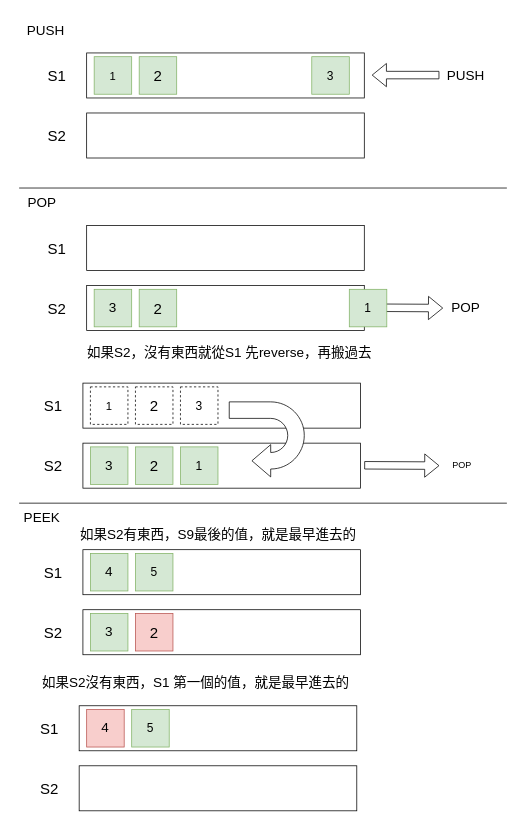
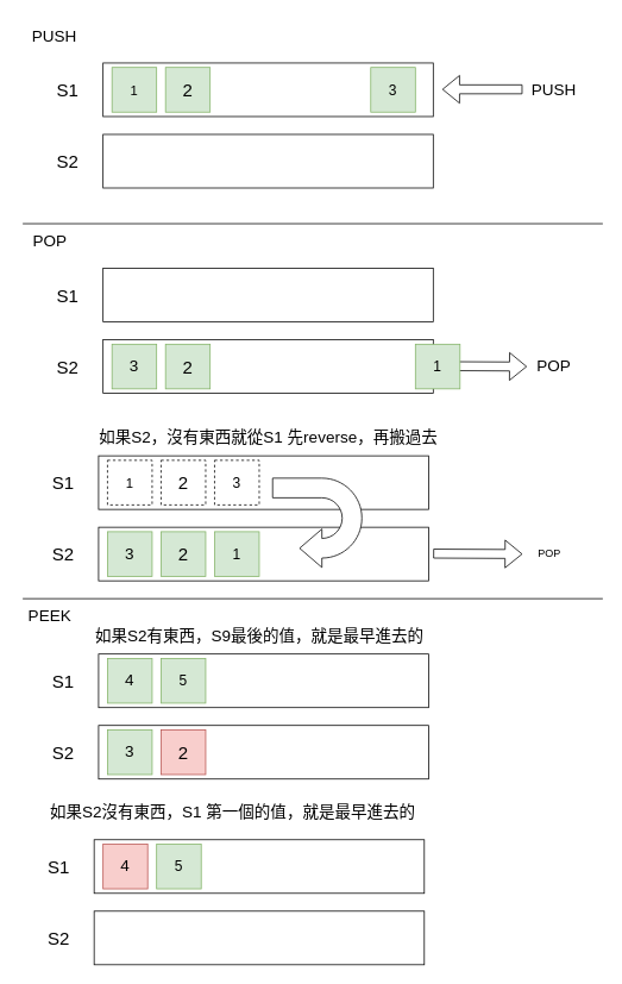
  <mxCell id="0" />
  <mxCell id="1" parent="0" />
  <mxCell id="2" value="" style="rounded=0;whiteSpace=wrap;html=1;" vertex="1" parent="1"><mxGeometry x="115" y="70" width="370" height="60" as="geometry" /></mxCell>
  <mxCell id="3" value="" style="rounded=0;whiteSpace=wrap;html=1;" vertex="1" parent="1"><mxGeometry x="115" y="150" width="370" height="60" as="geometry" /></mxCell>
  <mxCell id="4" value="&lt;font style=&quot;font-size: 15px;&quot;&gt;1&lt;/font&gt;" style="rounded=0;whiteSpace=wrap;html=1;fillColor=#d5e8d4;strokeColor=#82b366;" vertex="1" parent="1"><mxGeometry x="125" y="75" width="50" height="50" as="geometry" /></mxCell>
  <mxCell id="5" value="&lt;font style=&quot;font-size: 20px;&quot;&gt;S1&lt;/font&gt;" style="text;html=1;align=center;verticalAlign=middle;resizable=0;points=[];autosize=1;strokeColor=none;fillColor=none;" vertex="1" parent="1"><mxGeometry x="50" y="80" width="50" height="40" as="geometry" /></mxCell>
  <mxCell id="6" value="&lt;font style=&quot;font-size: 20px;&quot;&gt;S2&lt;/font&gt;" style="text;html=1;align=center;verticalAlign=middle;resizable=0;points=[];autosize=1;strokeColor=none;fillColor=none;" vertex="1" parent="1"><mxGeometry x="50" y="160" width="50" height="40" as="geometry" /></mxCell>
  <mxCell id="7" value="" style="shape=flexArrow;endArrow=classic;html=1;rounded=0;" edge="1" parent="1"><mxGeometry width="50" height="50" relative="1" as="geometry"><mxPoint x="585" y="99.5" as="sourcePoint" /><mxPoint x="495" y="99.5" as="targetPoint" /></mxGeometry></mxCell>
  <mxCell id="8" value="&lt;font style=&quot;font-size: 18px;&quot;&gt;PUSH&lt;/font&gt;" style="text;html=1;align=center;verticalAlign=middle;resizable=0;points=[];autosize=1;strokeColor=none;fillColor=none;" vertex="1" parent="1"><mxGeometry x="585" y="80" width="70" height="40" as="geometry" /></mxCell>
  <mxCell id="9" value="&lt;font style=&quot;font-size: 20px;&quot;&gt;2&lt;/font&gt;" style="rounded=0;whiteSpace=wrap;html=1;fillColor=#d5e8d4;strokeColor=#82b366;" vertex="1" parent="1"><mxGeometry x="185" y="75" width="50" height="50" as="geometry" /></mxCell>
  <mxCell id="10" value="&lt;div&gt;&lt;font size=&quot;3&quot;&gt;3&lt;/font&gt;&lt;/div&gt;" style="rounded=0;whiteSpace=wrap;html=1;fillColor=#d5e8d4;strokeColor=#82b366;" vertex="1" parent="1"><mxGeometry x="415" y="75" width="50" height="50" as="geometry" /></mxCell>
  <mxCell id="11" value="" style="rounded=0;whiteSpace=wrap;html=1;" vertex="1" parent="1"><mxGeometry x="115" y="300" width="370" height="60" as="geometry" /></mxCell>
  <mxCell id="12" value="" style="rounded=0;whiteSpace=wrap;html=1;" vertex="1" parent="1"><mxGeometry x="115" y="380" width="370" height="60" as="geometry" /></mxCell>
  <mxCell id="13" value="&lt;font style=&quot;font-size: 20px;&quot;&gt;S1&lt;/font&gt;" style="text;html=1;align=center;verticalAlign=middle;resizable=0;points=[];autosize=1;strokeColor=none;fillColor=none;" vertex="1" parent="1"><mxGeometry x="50" y="310" width="50" height="40" as="geometry" /></mxCell>
  <mxCell id="14" value="&lt;font style=&quot;font-size: 20px;&quot;&gt;S2&lt;/font&gt;" style="text;html=1;align=center;verticalAlign=middle;resizable=0;points=[];autosize=1;strokeColor=none;fillColor=none;" vertex="1" parent="1"><mxGeometry x="50" y="390" width="50" height="40" as="geometry" /></mxCell>
  <mxCell id="15" value="" style="shape=flexArrow;endArrow=classic;html=1;rounded=0;" edge="1" parent="1"><mxGeometry width="50" height="50" relative="1" as="geometry"><mxPoint x="490" y="409.5" as="sourcePoint" /><mxPoint x="590" y="410" as="targetPoint" /></mxGeometry></mxCell>
  <mxCell id="16" value="&lt;font style=&quot;font-size: 18px;&quot;&gt;POP&lt;/font&gt;" style="text;html=1;align=center;verticalAlign=middle;resizable=0;points=[];autosize=1;strokeColor=none;fillColor=none;" vertex="1" parent="1"><mxGeometry x="590" y="390" width="60" height="40" as="geometry" /></mxCell>
  <mxCell id="17" value="&lt;font style=&quot;font-size: 18px;&quot;&gt;3&lt;/font&gt;" style="rounded=0;whiteSpace=wrap;html=1;fillColor=#d5e8d4;strokeColor=#82b366;" vertex="1" parent="1"><mxGeometry x="125" y="385" width="50" height="50" as="geometry" /></mxCell>
  <mxCell id="18" value="&lt;font style=&quot;font-size: 20px;&quot;&gt;2&lt;/font&gt;" style="rounded=0;whiteSpace=wrap;html=1;fillColor=#d5e8d4;strokeColor=#82b366;" vertex="1" parent="1"><mxGeometry x="185" y="385" width="50" height="50" as="geometry" /></mxCell>
  <mxCell id="19" value="&lt;font size=&quot;3&quot;&gt;1&lt;/font&gt;" style="rounded=0;whiteSpace=wrap;html=1;fillColor=#d5e8d4;strokeColor=#82b366;" vertex="1" parent="1"><mxGeometry x="465" y="385" width="50" height="50" as="geometry" /></mxCell>
  <mxCell id="20" value="" style="rounded=0;whiteSpace=wrap;html=1;" vertex="1" parent="1"><mxGeometry x="110" y="510" width="370" height="60" as="geometry" /></mxCell>
  <mxCell id="21" value="" style="rounded=0;whiteSpace=wrap;html=1;" vertex="1" parent="1"><mxGeometry x="110" y="590" width="370" height="60" as="geometry" /></mxCell>
  <mxCell id="22" value="&lt;font style=&quot;font-size: 20px;&quot;&gt;S1&lt;/font&gt;" style="text;html=1;align=center;verticalAlign=middle;resizable=0;points=[];autosize=1;strokeColor=none;fillColor=none;" vertex="1" parent="1"><mxGeometry x="45" y="520" width="50" height="40" as="geometry" /></mxCell>
  <mxCell id="23" value="&lt;font style=&quot;font-size: 20px;&quot;&gt;S2&lt;/font&gt;" style="text;html=1;align=center;verticalAlign=middle;resizable=0;points=[];autosize=1;strokeColor=none;fillColor=none;" vertex="1" parent="1"><mxGeometry x="45" y="600" width="50" height="40" as="geometry" /></mxCell>
  <mxCell id="24" value="" style="shape=flexArrow;endArrow=classic;html=1;rounded=0;" edge="1" parent="1"><mxGeometry width="50" height="50" relative="1" as="geometry"><mxPoint x="485" y="619.5" as="sourcePoint" /><mxPoint x="585" y="620" as="targetPoint" /></mxGeometry></mxCell>
  <mxCell id="25" value="POP" style="text;html=1;align=center;verticalAlign=middle;resizable=0;points=[];autosize=1;strokeColor=none;fillColor=none;" vertex="1" parent="1"><mxGeometry x="590" y="605" width="50" height="30" as="geometry" /></mxCell>
  <mxCell id="26" value="&lt;font style=&quot;font-size: 18px;&quot;&gt;3&lt;/font&gt;" style="rounded=0;whiteSpace=wrap;html=1;fillColor=#d5e8d4;strokeColor=#82b366;" vertex="1" parent="1"><mxGeometry x="120" y="595" width="50" height="50" as="geometry" /></mxCell>
  <mxCell id="27" value="&lt;font style=&quot;font-size: 20px;&quot;&gt;2&lt;/font&gt;" style="rounded=0;whiteSpace=wrap;html=1;fillColor=#d5e8d4;strokeColor=#82b366;" vertex="1" parent="1"><mxGeometry x="180" y="595" width="50" height="50" as="geometry" /></mxCell>
  <mxCell id="28" value="&lt;font size=&quot;3&quot;&gt;1&lt;/font&gt;" style="rounded=0;whiteSpace=wrap;html=1;fillColor=#d5e8d4;strokeColor=#82b366;" vertex="1" parent="1"><mxGeometry x="240" y="595" width="50" height="50" as="geometry" /></mxCell>
- <mxCell id="29" value="&lt;font style=&quot;font-size: 18px;&quot;&gt;如果S2，沒有東西就從S1 先reverse，再搬過去&lt;br&gt;&lt;/font&gt;" style="text;html=1;align=center;verticalAlign=middle;resizable=0;points=[];autosize=1;strokeColor=none;fillColor=none;" vertex="1" parent="1"><mxGeometry x="105" y="450" width="400" height="40" as="geometry" /></mxCell>
+ <mxCell id="29" value="&lt;font style=&quot;font-size: 18px;&quot;&gt;如果S2，沒有東西就從S1 先reverse，再搬過去&lt;br&gt;&lt;/font&gt;" style="text;html=1;align=center;verticalAlign=middle;resizable=0;points=[];autosize=1;strokeColor=none;fillColor=none;" vertex="1" parent="1"><mxGeometry x="100" y="470" width="400" height="40" as="geometry" /></mxCell>
  <mxCell id="30" value="" style="html=1;shadow=0;dashed=0;align=center;verticalAlign=middle;shape=mxgraph.arrows2.uTurnArrow;dy=11;arrowHead=43;dx2=25;rotation=-180;" vertex="1" parent="1"><mxGeometry x="305" y="535" width="100" height="100" as="geometry" /></mxCell>
  <mxCell id="31" value="&lt;font style=&quot;font-size: 15px;&quot;&gt;1&lt;/font&gt;" style="rounded=0;whiteSpace=wrap;html=1;dashed=1;" vertex="1" parent="1"><mxGeometry x="120" y="515" width="50" height="50" as="geometry" /></mxCell>
  <mxCell id="32" value="&lt;font style=&quot;font-size: 20px;&quot;&gt;2&lt;/font&gt;" style="rounded=0;whiteSpace=wrap;html=1;dashed=1;" vertex="1" parent="1"><mxGeometry x="180" y="515" width="50" height="50" as="geometry" /></mxCell>
  <mxCell id="33" value="&lt;div&gt;&lt;font size=&quot;3&quot;&gt;3&lt;/font&gt;&lt;/div&gt;" style="rounded=0;whiteSpace=wrap;html=1;dashed=1;" vertex="1" parent="1"><mxGeometry x="240" y="515" width="50" height="50" as="geometry" /></mxCell>
  <mxCell id="34" value="" style="endArrow=none;html=1;rounded=0;" edge="1" parent="1"><mxGeometry width="50" height="50" relative="1" as="geometry"><mxPoint y="250" as="sourcePoint" x="25" /><mxPoint x="675" y="250" as="targetPoint" /></mxGeometry></mxCell>
  <mxCell id="35" value="&lt;font style=&quot;font-size: 18px;&quot;&gt;PUSH&lt;/font&gt;" style="text;html=1;align=center;verticalAlign=middle;resizable=0;points=[];autosize=1;strokeColor=none;fillColor=none;" vertex="1" parent="1"><mxGeometry y="20" width="70" height="40" as="geometry" x="25" /></mxCell>
  <mxCell id="36" value="&lt;font style=&quot;font-size: 18px;&quot;&gt;POP&lt;/font&gt;" style="text;html=1;align=center;verticalAlign=middle;resizable=0;points=[];autosize=1;strokeColor=none;fillColor=none;" vertex="1" parent="1"><mxGeometry y="250" width="60" height="40" as="geometry" x="25" /></mxCell>
  <mxCell id="37" value="" style="endArrow=none;html=1;rounded=0;" edge="1" parent="1"><mxGeometry width="50" height="50" relative="1" as="geometry"><mxPoint y="670" as="sourcePoint" x="25" /><mxPoint x="675" y="670" as="targetPoint" /></mxGeometry></mxCell>
  <mxCell id="38" value="&lt;font style=&quot;font-size: 18px;&quot;&gt;PEEK&lt;/font&gt;" style="text;html=1;align=center;verticalAlign=middle;resizable=0;points=[];autosize=1;strokeColor=none;fillColor=none;" vertex="1" parent="1"><mxGeometry x="20" y="670" width="70" height="40" as="geometry" /></mxCell>
  <mxCell id="39" value="" style="rounded=0;whiteSpace=wrap;html=1;" vertex="1" parent="1"><mxGeometry x="110" y="732" width="370" height="60" as="geometry" /></mxCell>
  <mxCell id="40" value="" style="rounded=0;whiteSpace=wrap;html=1;" vertex="1" parent="1"><mxGeometry x="110" y="812" width="370" height="60" as="geometry" /></mxCell>
  <mxCell id="41" value="&lt;font style=&quot;font-size: 20px;&quot;&gt;S1&lt;/font&gt;" style="text;html=1;align=center;verticalAlign=middle;resizable=0;points=[];autosize=1;strokeColor=none;fillColor=none;" vertex="1" parent="1"><mxGeometry x="45" y="742" width="50" height="40" as="geometry" /></mxCell>
  <mxCell id="42" value="&lt;font style=&quot;font-size: 20px;&quot;&gt;S2&lt;/font&gt;" style="text;html=1;align=center;verticalAlign=middle;resizable=0;points=[];autosize=1;strokeColor=none;fillColor=none;" vertex="1" parent="1"><mxGeometry x="45" y="822" width="50" height="40" as="geometry" /></mxCell>
  <mxCell id="43" value="&lt;font style=&quot;font-size: 18px;&quot;&gt;3&lt;/font&gt;" style="rounded=0;whiteSpace=wrap;html=1;fillColor=#d5e8d4;strokeColor=#82b366;" vertex="1" parent="1"><mxGeometry x="120" y="817" width="50" height="50" as="geometry" /></mxCell>
  <mxCell id="44" value="&lt;font style=&quot;font-size: 20px;&quot;&gt;2&lt;/font&gt;" style="rounded=0;whiteSpace=wrap;html=1;fillColor=#f8cecc;strokeColor=#b85450;" vertex="1" parent="1"><mxGeometry x="180" y="817" width="50" height="50" as="geometry" /></mxCell>
  <mxCell id="45" value="&lt;font style=&quot;font-size: 18px;&quot;&gt;4&lt;/font&gt;" style="rounded=0;whiteSpace=wrap;html=1;fillColor=#d5e8d4;strokeColor=#82b366;" vertex="1" parent="1"><mxGeometry x="120" y="737" width="50" height="50" as="geometry" /></mxCell>
  <mxCell id="46" value="&lt;font size=&quot;3&quot;&gt;5&lt;/font&gt;" style="rounded=0;whiteSpace=wrap;html=1;fillColor=#d5e8d4;strokeColor=#82b366;" vertex="1" parent="1"><mxGeometry x="180" y="737" width="50" height="50" as="geometry" /></mxCell>
  <mxCell id="47" value="&lt;font style=&quot;font-size: 18px;&quot;&gt;如果S2有東西，S9最後的值，就是最早進去的&lt;br&gt;&lt;/font&gt;" style="text;html=1;align=center;verticalAlign=middle;resizable=0;points=[];autosize=1;strokeColor=none;fillColor=none;" vertex="1" parent="1"><mxGeometry x="95" y="692" width="390" height="40" as="geometry" /></mxCell>
  <mxCell id="48" value="" style="rounded=0;whiteSpace=wrap;html=1;" vertex="1" parent="1"><mxGeometry x="105" y="940" width="370" height="60" as="geometry" /></mxCell>
  <mxCell id="49" value="" style="rounded=0;whiteSpace=wrap;html=1;" vertex="1" parent="1"><mxGeometry x="105" y="1020" width="370" height="60" as="geometry" /></mxCell>
  <mxCell id="50" value="&lt;font style=&quot;font-size: 20px;&quot;&gt;S1&lt;/font&gt;" style="text;html=1;align=center;verticalAlign=middle;resizable=0;points=[];autosize=1;strokeColor=none;fillColor=none;" vertex="1" parent="1"><mxGeometry x="40" y="950" width="50" height="40" as="geometry" /></mxCell>
  <mxCell id="51" value="&lt;font style=&quot;font-size: 20px;&quot;&gt;S2&lt;/font&gt;" style="text;html=1;align=center;verticalAlign=middle;resizable=0;points=[];autosize=1;strokeColor=none;fillColor=none;" vertex="1" parent="1"><mxGeometry x="40" y="1030" width="50" height="40" as="geometry" /></mxCell>
  <mxCell id="52" value="&lt;font style=&quot;font-size: 18px;&quot;&gt;4&lt;/font&gt;" style="rounded=0;whiteSpace=wrap;html=1;fillColor=#f8cecc;strokeColor=#b85450;" vertex="1" parent="1"><mxGeometry x="115" y="945" width="50" height="50" as="geometry" /></mxCell>
  <mxCell id="53" value="&lt;font size=&quot;3&quot;&gt;5&lt;/font&gt;" style="rounded=0;whiteSpace=wrap;html=1;fillColor=#d5e8d4;strokeColor=#82b366;" vertex="1" parent="1"><mxGeometry x="175" y="945" width="50" height="50" as="geometry" /></mxCell>
  <mxCell id="54" value="&lt;font style=&quot;font-size: 18px;&quot;&gt;如果S2沒有東西，S1 第一個的值，就是最早進去的&lt;br&gt;&lt;/font&gt;" style="text;html=1;align=center;verticalAlign=middle;resizable=0;points=[];autosize=1;strokeColor=none;fillColor=none;" vertex="1" parent="1"><mxGeometry x="45" y="890" width="430" height="40" as="geometry" /></mxCell>
